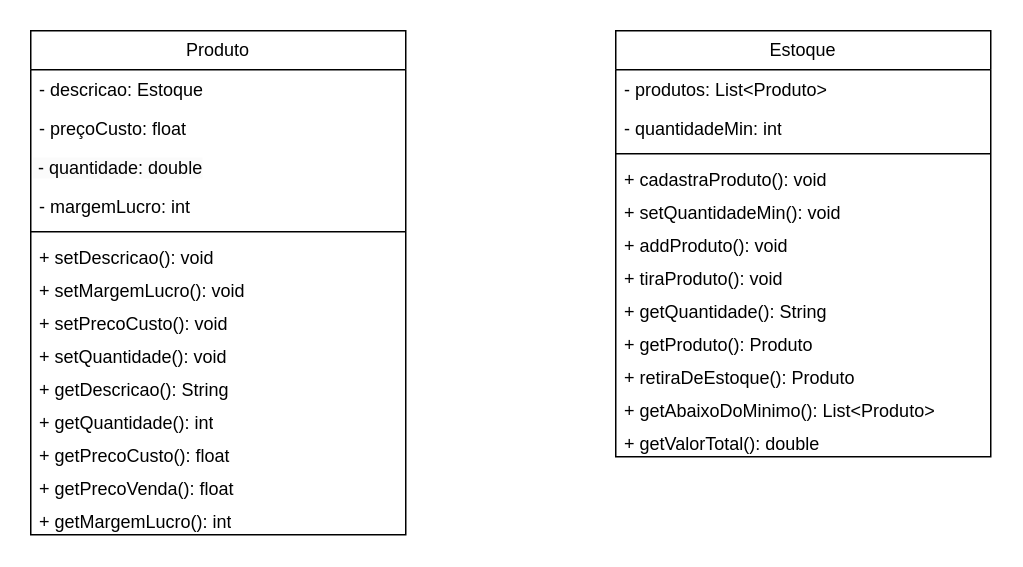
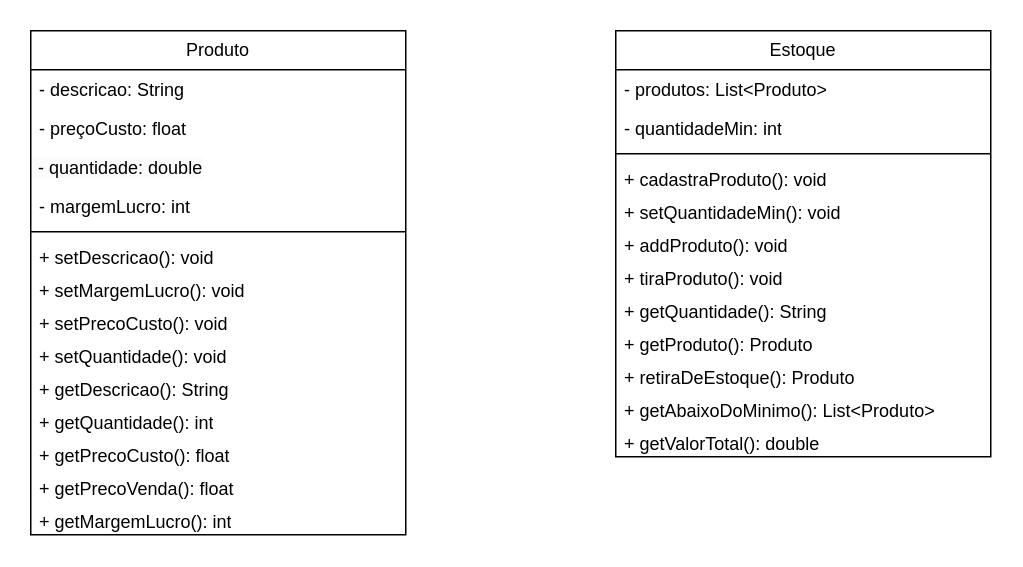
  <mxCell id="0" />
  <mxCell id="1" parent="0" />
  <mxCell id="2" value="Produto&lt;br&gt;" style="swimlane;fontStyle=0;childLayout=stackLayout;horizontal=1;startSize=26;fillColor=none;horizontalStack=0;resizeParent=1;resizeParentMax=0;resizeLast=0;collapsible=1;marginBottom=0;whiteSpace=wrap;html=1;" parent="1" vertex="1"><mxGeometry x="20" y="20" width="250" height="336" as="geometry" /></mxCell>
- <mxCell id="3" value="- descricao: Estoque" style="text;strokeColor=none;fillColor=none;align=left;verticalAlign=top;spacingLeft=4;spacingRight=4;overflow=hidden;rotatable=0;points=[[0,0.5],[1,0.5]];portConstraint=eastwest;whiteSpace=wrap;html=1;" parent="2" vertex="1"><mxGeometry y="26" width="250" height="26" as="geometry" /></mxCell>
+ <mxCell id="3" value="- descricao: String" style="text;strokeColor=none;fillColor=none;align=left;verticalAlign=top;spacingLeft=4;spacingRight=4;overflow=hidden;rotatable=0;points=[[0,0.5],[1,0.5]];portConstraint=eastwest;whiteSpace=wrap;html=1;" parent="2" vertex="1"><mxGeometry y="26" width="250" height="26" as="geometry" /></mxCell>
  <mxCell id="4" value="- preçoCusto: float" style="text;strokeColor=none;fillColor=none;align=left;verticalAlign=top;spacingLeft=4;spacingRight=4;overflow=hidden;rotatable=0;points=[[0,0.5],[1,0.5]];portConstraint=eastwest;whiteSpace=wrap;html=1;" parent="2" vertex="1"><mxGeometry y="52" width="250" height="26" as="geometry" /></mxCell>
  <mxCell id="5" value="&lt;span style=&quot;color: rgb(0, 0, 0); font-family: Helvetica; font-size: 12px; font-style: normal; font-variant-ligatures: normal; font-variant-caps: normal; font-weight: 400; letter-spacing: normal; orphans: 2; text-align: left; text-indent: 0px; text-transform: none; widows: 2; word-spacing: 0px; -webkit-text-stroke-width: 0px; background-color: rgb(251, 251, 251); text-decoration-thickness: initial; text-decoration-style: initial; text-decoration-color: initial; float: none; display: inline !important;&quot;&gt;&amp;nbsp;- quantidade: double&lt;/span&gt;" style="text;whiteSpace=wrap;html=1;" parent="2" vertex="1"><mxGeometry y="78" width="250" height="26" as="geometry" /></mxCell>
  <mxCell id="6" value="- margemLucro: int" style="text;strokeColor=none;fillColor=none;align=left;verticalAlign=top;spacingLeft=4;spacingRight=4;overflow=hidden;rotatable=0;points=[[0,0.5],[1,0.5]];portConstraint=eastwest;whiteSpace=wrap;html=1;" parent="2" vertex="1"><mxGeometry y="104" width="250" height="26" as="geometry" /></mxCell>
  <mxCell id="7" value="" style="line;strokeWidth=1;fillColor=none;align=left;verticalAlign=middle;spacingTop=-1;spacingLeft=3;spacingRight=3;rotatable=0;labelPosition=right;points=[];portConstraint=eastwest;strokeColor=inherit;" parent="2" vertex="1"><mxGeometry y="130" width="250" height="8" as="geometry" /></mxCell>
  <mxCell id="8" value="+ setDescricao(): void" style="text;strokeColor=none;fillColor=none;align=left;verticalAlign=top;spacingLeft=4;spacingRight=4;overflow=hidden;rotatable=0;points=[[0,0.5],[1,0.5]];portConstraint=eastwest;whiteSpace=wrap;html=1;" parent="2" vertex="1"><mxGeometry y="138" width="250" height="22" as="geometry" /></mxCell>
  <mxCell id="9" value="+ setMargemLucro(): void" style="text;strokeColor=none;fillColor=none;align=left;verticalAlign=top;spacingLeft=4;spacingRight=4;overflow=hidden;rotatable=0;points=[[0,0.5],[1,0.5]];portConstraint=eastwest;whiteSpace=wrap;html=1;" parent="2" vertex="1"><mxGeometry y="160" width="250" height="22" as="geometry" /></mxCell>
  <mxCell id="10" value="+ setPrecoCusto(): void" style="text;strokeColor=none;fillColor=none;align=left;verticalAlign=top;spacingLeft=4;spacingRight=4;overflow=hidden;rotatable=0;points=[[0,0.5],[1,0.5]];portConstraint=eastwest;whiteSpace=wrap;html=1;" parent="2" vertex="1"><mxGeometry y="182" width="250" height="22" as="geometry" /></mxCell>
  <mxCell id="11" value="+ setQuantidade(): void" style="text;strokeColor=none;fillColor=none;align=left;verticalAlign=top;spacingLeft=4;spacingRight=4;overflow=hidden;rotatable=0;points=[[0,0.5],[1,0.5]];portConstraint=eastwest;whiteSpace=wrap;html=1;" parent="2" vertex="1"><mxGeometry y="204" width="250" height="22" as="geometry" /></mxCell>
  <mxCell id="12" value="+ getDescricao(): String" style="text;strokeColor=none;fillColor=none;align=left;verticalAlign=top;spacingLeft=4;spacingRight=4;overflow=hidden;rotatable=0;points=[[0,0.5],[1,0.5]];portConstraint=eastwest;whiteSpace=wrap;html=1;" parent="2" vertex="1"><mxGeometry y="226" width="250" height="22" as="geometry" /></mxCell>
  <mxCell id="13" value="+ getQuantidade(): int" style="text;strokeColor=none;fillColor=none;align=left;verticalAlign=top;spacingLeft=4;spacingRight=4;overflow=hidden;rotatable=0;points=[[0,0.5],[1,0.5]];portConstraint=eastwest;whiteSpace=wrap;html=1;" parent="2" vertex="1"><mxGeometry y="248" width="250" height="22" as="geometry" /></mxCell>
  <mxCell id="14" value="+ getPrecoCusto(): float" style="text;strokeColor=none;fillColor=none;align=left;verticalAlign=top;spacingLeft=4;spacingRight=4;overflow=hidden;rotatable=0;points=[[0,0.5],[1,0.5]];portConstraint=eastwest;whiteSpace=wrap;html=1;" parent="2" vertex="1"><mxGeometry y="270" width="250" height="22" as="geometry" /></mxCell>
  <mxCell id="15" value="+ getPrecoVenda(): float" style="text;strokeColor=none;fillColor=none;align=left;verticalAlign=top;spacingLeft=4;spacingRight=4;overflow=hidden;rotatable=0;points=[[0,0.5],[1,0.5]];portConstraint=eastwest;whiteSpace=wrap;html=1;" parent="2" vertex="1"><mxGeometry y="292" width="250" height="22" as="geometry" /></mxCell>
  <mxCell id="16" value="+ getMargemLucro(): int" style="text;strokeColor=none;fillColor=none;align=left;verticalAlign=top;spacingLeft=4;spacingRight=4;overflow=hidden;rotatable=0;points=[[0,0.5],[1,0.5]];portConstraint=eastwest;whiteSpace=wrap;html=1;" parent="2" vertex="1"><mxGeometry y="314" width="250" height="22" as="geometry" /></mxCell>
  <mxCell id="17" value="Estoque" style="swimlane;fontStyle=0;childLayout=stackLayout;horizontal=1;startSize=26;fillColor=none;horizontalStack=0;resizeParent=1;resizeParentMax=0;resizeLast=0;collapsible=1;marginBottom=0;whiteSpace=wrap;html=1;" vertex="1" parent="1"><mxGeometry x="410" y="20" width="250" height="284" as="geometry" /></mxCell>
  <mxCell id="18" value="- produtos: List&amp;lt;Produto&amp;gt;" style="text;strokeColor=none;fillColor=none;align=left;verticalAlign=top;spacingLeft=4;spacingRight=4;overflow=hidden;rotatable=0;points=[[0,0.5],[1,0.5]];portConstraint=eastwest;whiteSpace=wrap;html=1;" vertex="1" parent="17"><mxGeometry y="26" width="250" height="26" as="geometry" /></mxCell>
  <mxCell id="19" value="- quantidadeMin: int" style="text;strokeColor=none;fillColor=none;align=left;verticalAlign=top;spacingLeft=4;spacingRight=4;overflow=hidden;rotatable=0;points=[[0,0.5],[1,0.5]];portConstraint=eastwest;whiteSpace=wrap;html=1;" vertex="1" parent="17"><mxGeometry y="52" width="250" height="26" as="geometry" /></mxCell>
  <mxCell id="20" value="" style="line;strokeWidth=1;fillColor=none;align=left;verticalAlign=middle;spacingTop=-1;spacingLeft=3;spacingRight=3;rotatable=0;labelPosition=right;points=[];portConstraint=eastwest;strokeColor=inherit;" vertex="1" parent="17"><mxGeometry y="78" width="250" height="8" as="geometry" /></mxCell>
  <mxCell id="21" value="+ cadastraProduto(): void" style="text;strokeColor=none;fillColor=none;align=left;verticalAlign=top;spacingLeft=4;spacingRight=4;overflow=hidden;rotatable=0;points=[[0,0.5],[1,0.5]];portConstraint=eastwest;whiteSpace=wrap;html=1;" vertex="1" parent="17"><mxGeometry y="86" width="250" height="22" as="geometry" /></mxCell>
  <mxCell id="22" value="+ setQuantidadeMin(): void" style="text;strokeColor=none;fillColor=none;align=left;verticalAlign=top;spacingLeft=4;spacingRight=4;overflow=hidden;rotatable=0;points=[[0,0.5],[1,0.5]];portConstraint=eastwest;whiteSpace=wrap;html=1;" vertex="1" parent="17"><mxGeometry y="108" width="250" height="22" as="geometry" /></mxCell>
  <mxCell id="23" value="+ addProduto(): void" style="text;strokeColor=none;fillColor=none;align=left;verticalAlign=top;spacingLeft=4;spacingRight=4;overflow=hidden;rotatable=0;points=[[0,0.5],[1,0.5]];portConstraint=eastwest;whiteSpace=wrap;html=1;" vertex="1" parent="17"><mxGeometry y="130" width="250" height="22" as="geometry" /></mxCell>
  <mxCell id="24" value="+ tiraProduto(): void" style="text;strokeColor=none;fillColor=none;align=left;verticalAlign=top;spacingLeft=4;spacingRight=4;overflow=hidden;rotatable=0;points=[[0,0.5],[1,0.5]];portConstraint=eastwest;whiteSpace=wrap;html=1;" vertex="1" parent="17"><mxGeometry y="152" width="250" height="22" as="geometry" /></mxCell>
  <mxCell id="25" value="+ getQuantidade(): String&lt;br&gt;" style="text;strokeColor=none;fillColor=none;align=left;verticalAlign=top;spacingLeft=4;spacingRight=4;overflow=hidden;rotatable=0;points=[[0,0.5],[1,0.5]];portConstraint=eastwest;whiteSpace=wrap;html=1;" vertex="1" parent="17"><mxGeometry y="174" width="250" height="22" as="geometry" /></mxCell>
  <mxCell id="26" value="+ getProduto(): Produto" style="text;strokeColor=none;fillColor=none;align=left;verticalAlign=top;spacingLeft=4;spacingRight=4;overflow=hidden;rotatable=0;points=[[0,0.5],[1,0.5]];portConstraint=eastwest;whiteSpace=wrap;html=1;" vertex="1" parent="17"><mxGeometry y="196" width="250" height="22" as="geometry" /></mxCell>
  <mxCell id="27" value="+ retiraDeEstoque(): Produto" style="text;strokeColor=none;fillColor=none;align=left;verticalAlign=top;spacingLeft=4;spacingRight=4;overflow=hidden;rotatable=0;points=[[0,0.5],[1,0.5]];portConstraint=eastwest;whiteSpace=wrap;html=1;" vertex="1" parent="17"><mxGeometry y="218" width="250" height="22" as="geometry" /></mxCell>
  <mxCell id="28" value="+ getAbaixoDoMinimo(): List&amp;lt;Produto&amp;gt;" style="text;strokeColor=none;fillColor=none;align=left;verticalAlign=top;spacingLeft=4;spacingRight=4;overflow=hidden;rotatable=0;points=[[0,0.5],[1,0.5]];portConstraint=eastwest;whiteSpace=wrap;html=1;" vertex="1" parent="17"><mxGeometry y="240" width="250" height="22" as="geometry" /></mxCell>
  <mxCell id="29" value="+ getValorTotal(): double" style="text;strokeColor=none;fillColor=none;align=left;verticalAlign=top;spacingLeft=4;spacingRight=4;overflow=hidden;rotatable=0;points=[[0,0.5],[1,0.5]];portConstraint=eastwest;whiteSpace=wrap;html=1;" vertex="1" parent="17"><mxGeometry y="262" width="250" height="22" as="geometry" /></mxCell>
